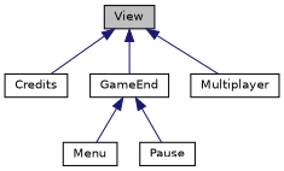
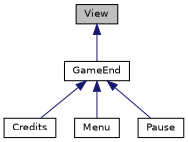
  digraph {
    node [color=black fillcolor=white fontname=Helvetica fontsize=10 shape=record style=filled]
    edge [color=midnightblue dir=back fontname=Helvetica fontsize=10 labelfontname=Helvetica labelfontsize=10 style=solid]
    n1 [fillcolor=grey75 fontcolor=black height=0.2 label=View width=0.4]
    n2 [height=0.2 label=Credits width=0.4]
    n3 [height=0.2 label=GameEnd width=0.4]
-   n4 [height=0.2 label=Multiplayer width=0.4]
    n5 [height=0.2 label=Menu width=0.4]
    n6 [height=0.2 label=Pause width=0.4]
-   n1 -> n2
+   n3 -> n2
    n1 -> n3
-   n1 -> n4
    n3 -> n5
    n3 -> n6
  }
